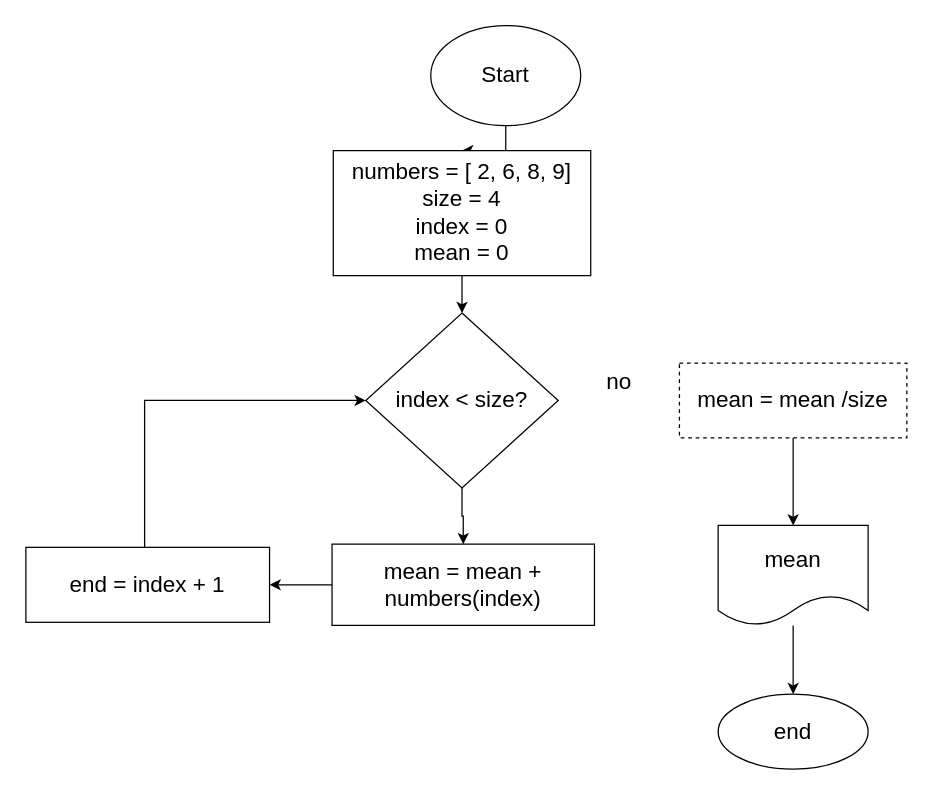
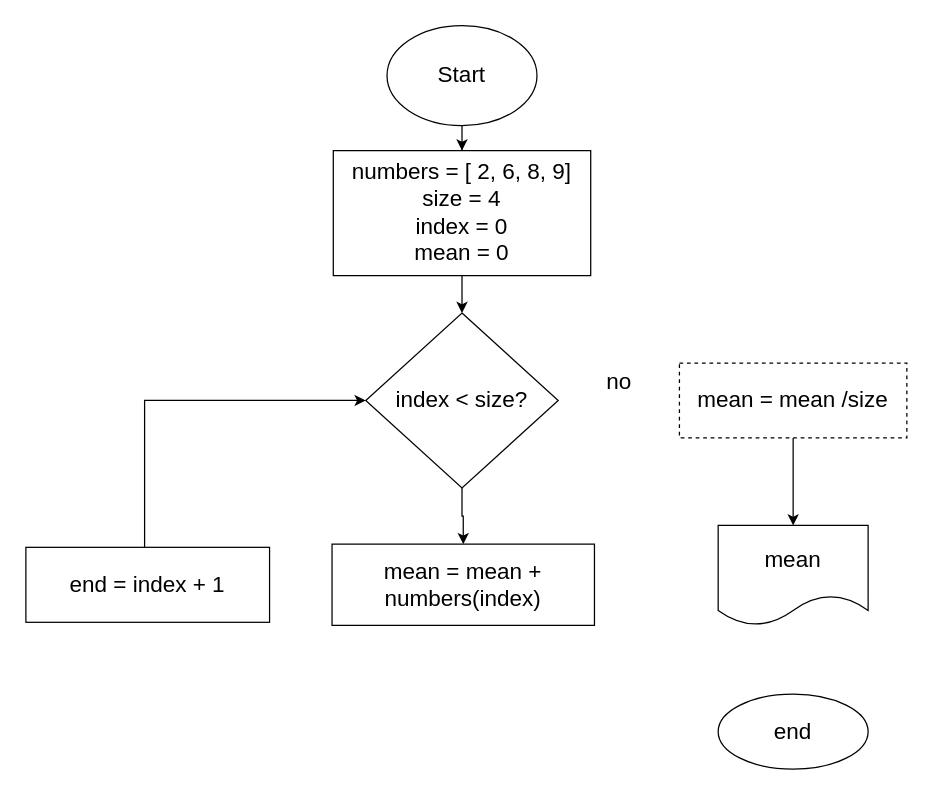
  <mxCell id="0" />
  <mxCell id="1" parent="0" />
  <mxCell id="2" value="" style="edgeStyle=orthogonalEdgeStyle;rounded=0;orthogonalLoop=1;jettySize=auto;html=1;fontSize=18;" edge="1" parent="1" source="3" target="5"><mxGeometry relative="1" as="geometry" /></mxCell>
- <mxCell id="3" value="Start" style="ellipse;whiteSpace=wrap;html=1;fontSize=18;" vertex="1" parent="1"><mxGeometry x="344" y="20" width="120" height="80" as="geometry" /></mxCell>
+ <mxCell id="3" value="Start" style="ellipse;whiteSpace=wrap;html=1;fontSize=18;" vertex="1" parent="1"><mxGeometry x="309" y="20" width="120" height="80" as="geometry" /></mxCell>
  <mxCell id="4" value="" style="edgeStyle=orthogonalEdgeStyle;rounded=0;orthogonalLoop=1;jettySize=auto;html=1;fontSize=18;" edge="1" parent="1" source="5" target="7"><mxGeometry relative="1" as="geometry" /></mxCell>
  <mxCell id="5" value="numbers = [ 2, 6, 8, 9]&lt;br&gt;size = 4&lt;br&gt;index = 0&lt;br&gt;mean = 0" style="shape=parallelogram;perimeter=parallelogramPerimeter;whiteSpace=wrap;html=1;fixedSize=1;fontSize=18;size=-1;" vertex="1" parent="1"><mxGeometry x="266" y="120" width="206" height="100" as="geometry" /></mxCell>
  <mxCell id="6" value="" style="edgeStyle=orthogonalEdgeStyle;rounded=0;orthogonalLoop=1;jettySize=auto;html=1;fontSize=18;" edge="1" parent="1" source="7" target="9"><mxGeometry relative="1" as="geometry" /></mxCell>
  <mxCell id="7" value="index &amp;lt; size?" style="rhombus;whiteSpace=wrap;html=1;fontSize=18;" vertex="1" parent="1"><mxGeometry x="292" y="250" width="154" height="140" as="geometry" /></mxCell>
- <mxCell id="8" value="" style="edgeStyle=orthogonalEdgeStyle;rounded=0;orthogonalLoop=1;jettySize=auto;html=1;fontSize=18;" edge="1" parent="1" source="9" target="11"><mxGeometry relative="1" as="geometry" /></mxCell>
  <mxCell id="9" value="mean = mean + numbers(index)" style="shape=parallelogram;perimeter=parallelogramPerimeter;whiteSpace=wrap;html=1;fixedSize=1;fontSize=18;size=-4;" vertex="1" parent="1"><mxGeometry x="265" y="435" width="210" height="65" as="geometry" /></mxCell>
  <mxCell id="10" style="edgeStyle=orthogonalEdgeStyle;rounded=0;orthogonalLoop=1;jettySize=auto;html=1;fontSize=18;entryX=0;entryY=0.5;entryDx=0;entryDy=0;" edge="1" parent="1" source="11" target="7"><mxGeometry relative="1" as="geometry"><mxPoint x="215" y="240" as="targetPoint" /><Array as="points"><mxPoint x="115" y="320" /></Array></mxGeometry></mxCell>
  <mxCell id="11" value="end = index + 1" style="whiteSpace=wrap;html=1;fontSize=18;" vertex="1" parent="1"><mxGeometry x="20" y="437.5" width="195" height="60" as="geometry" /></mxCell>
  <mxCell id="12" value="" style="edgeStyle=orthogonalEdgeStyle;rounded=0;orthogonalLoop=1;jettySize=auto;html=1;fontSize=18;" edge="1" parent="1" source="13" target="15"><mxGeometry relative="1" as="geometry" /></mxCell>
  <mxCell id="13" value="mean = mean /size" style="whiteSpace=wrap;html=1;fontSize=18;dashed=1;" vertex="1" parent="1"><mxGeometry x="543" y="290" width="182" height="60" as="geometry" /></mxCell>
- <mxCell id="14" value="" style="edgeStyle=orthogonalEdgeStyle;rounded=0;orthogonalLoop=1;jettySize=auto;html=1;fontSize=18;" edge="1" parent="1" source="15" target="17"><mxGeometry relative="1" as="geometry" /></mxCell>
  <mxCell id="15" value="mean" style="shape=document;whiteSpace=wrap;html=1;boundedLbl=1;fontSize=18;" vertex="1" parent="1"><mxGeometry x="574" y="420" width="120" height="80" as="geometry" /></mxCell>
  <mxCell id="16" value="no" style="text;html=1;strokeColor=none;fillColor=none;align=center;verticalAlign=middle;whiteSpace=wrap;rounded=0;fontSize=18;" vertex="1" parent="1"><mxGeometry x="465" y="290" width="60" height="30" as="geometry" /></mxCell>
  <mxCell id="17" value="end" style="ellipse;whiteSpace=wrap;html=1;fontSize=18;" vertex="1" parent="1"><mxGeometry x="574" y="555" width="120" height="60" as="geometry" /></mxCell>
